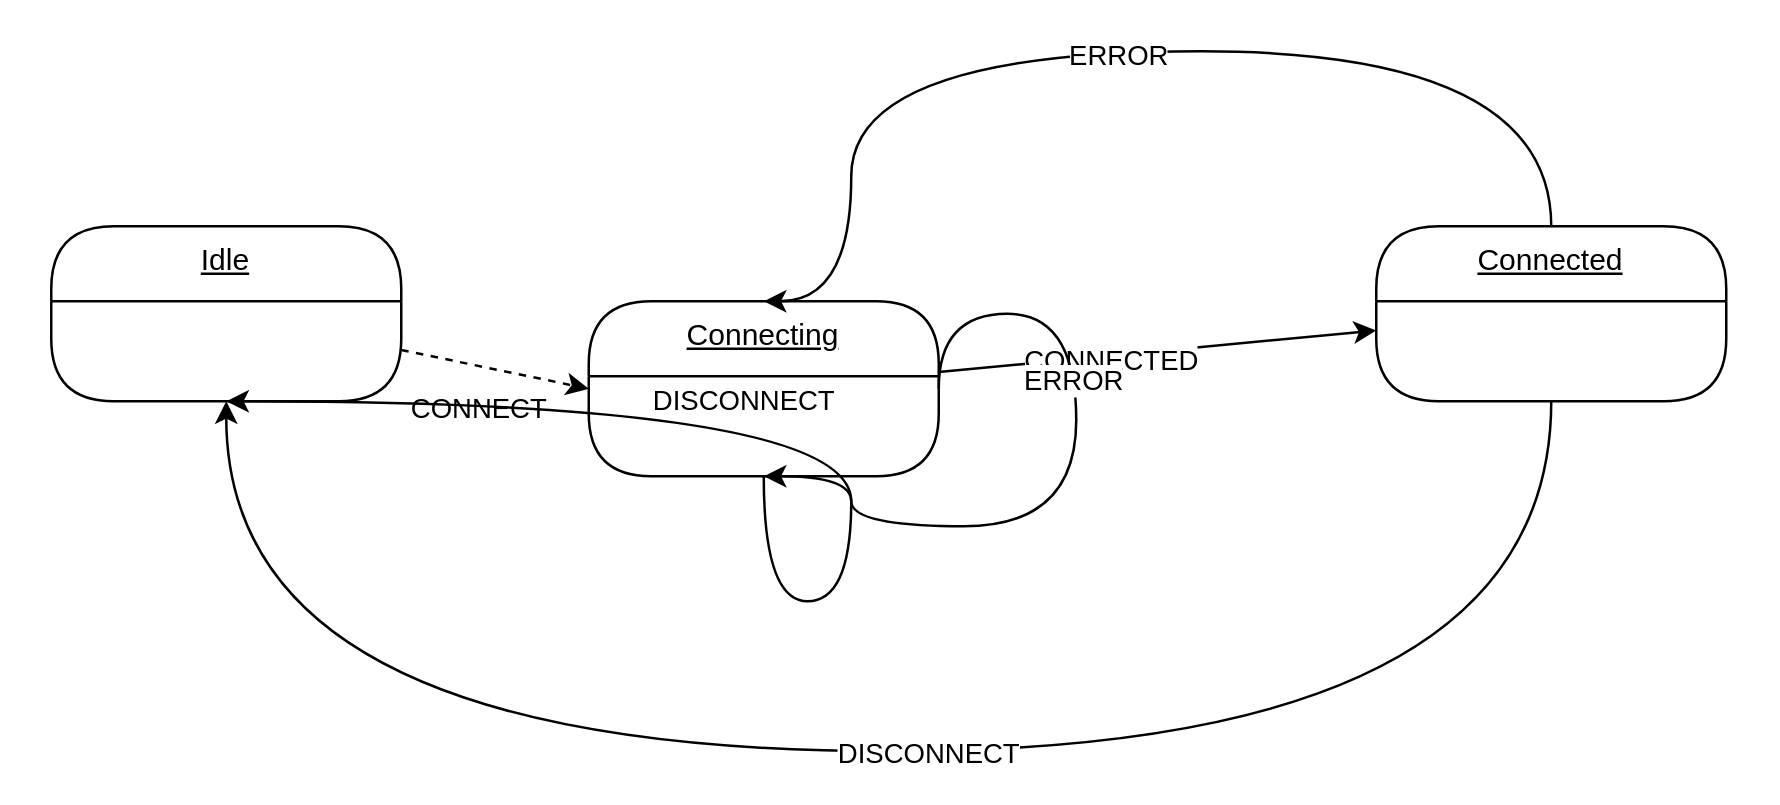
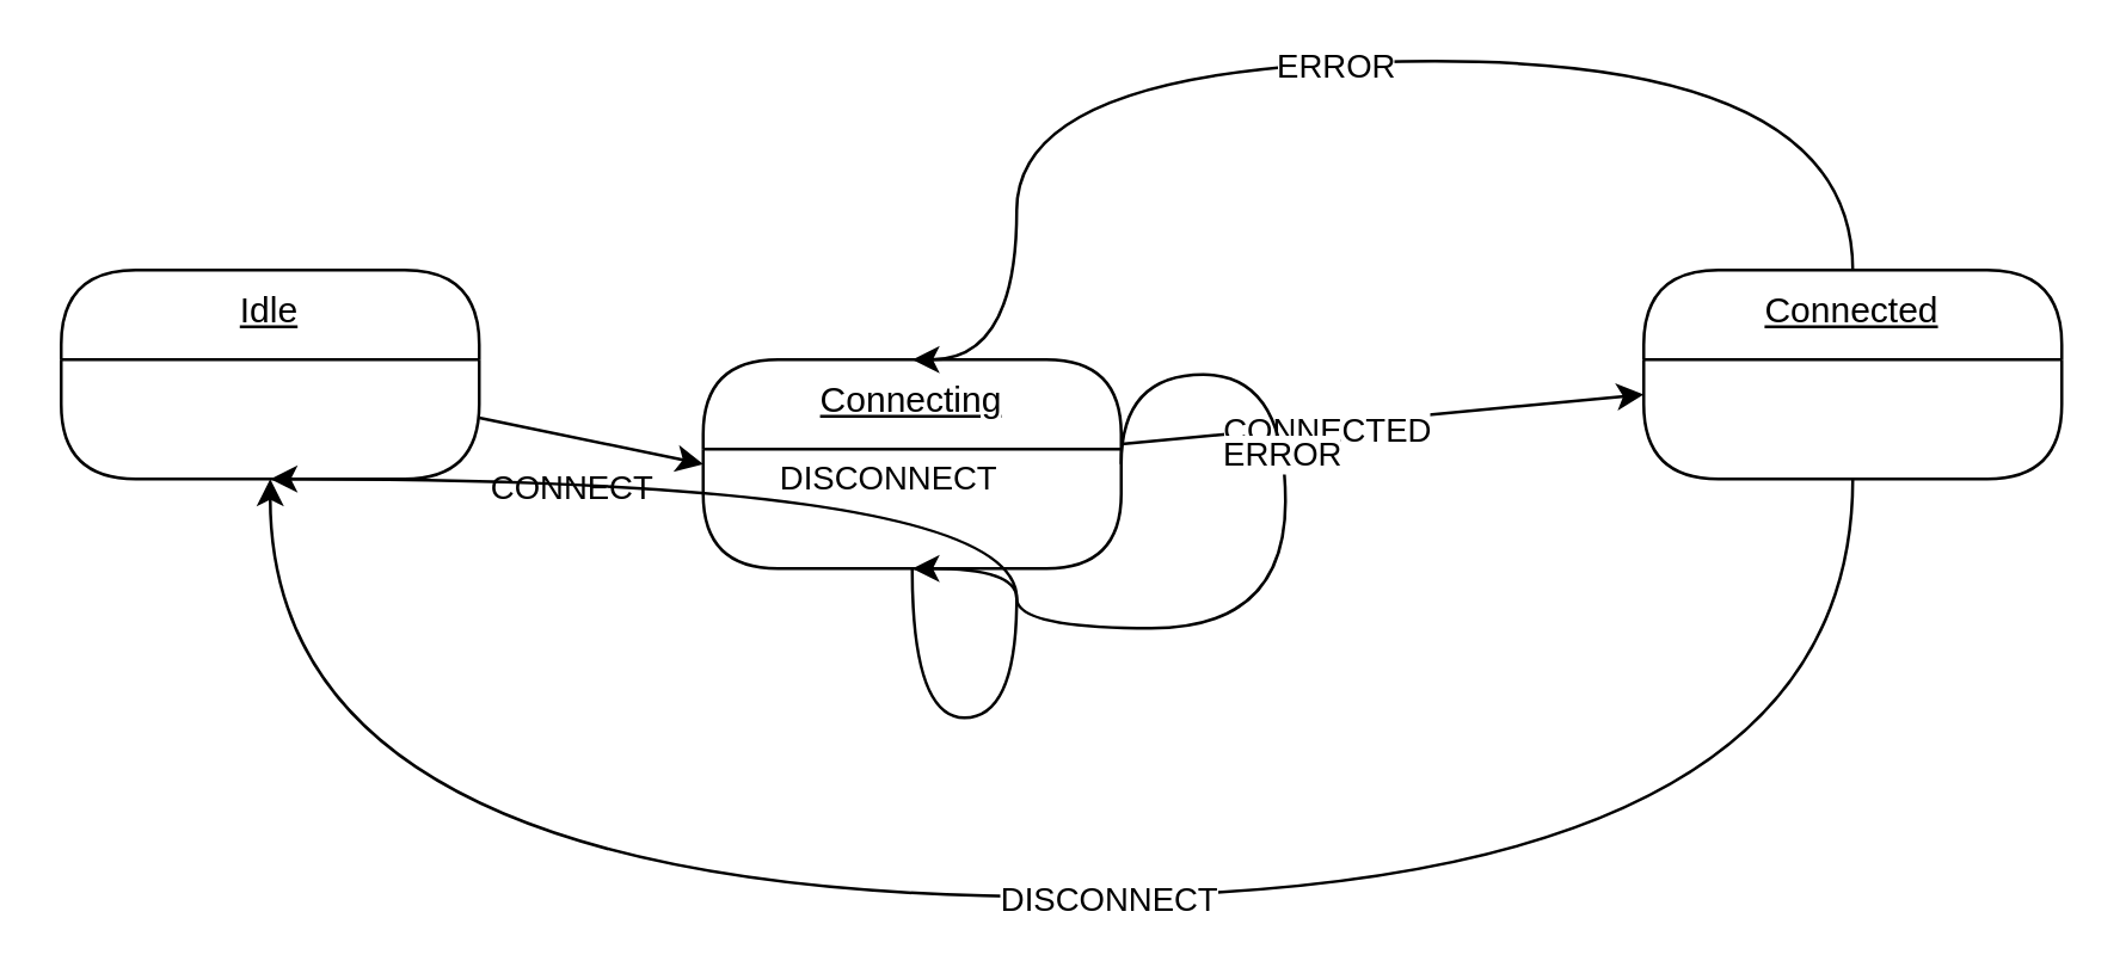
  <mxCell id="0" />
  <mxCell id="1" parent="0" />
- <mxCell id="2" style="edgeStyle=none;rounded=0;orthogonalLoop=1;jettySize=auto;html=1;entryX=0;entryY=0.5;entryDx=0;entryDy=0;dashed=1;" parent="1" source="4" target="10" edge="1"><mxGeometry relative="1" as="geometry" /></mxCell>
+ <mxCell id="2" style="edgeStyle=none;rounded=0;orthogonalLoop=1;jettySize=auto;html=1;entryX=0;entryY=0.5;entryDx=0;entryDy=0;" parent="1" source="4" target="10" edge="1"><mxGeometry relative="1" as="geometry" /></mxCell>
  <mxCell id="3" value="CONNECT" style="edgeLabel;html=1;align=center;verticalAlign=middle;resizable=0;points=[];" parent="2" vertex="1" connectable="0"><mxGeometry x="0.094" y="-2" relative="1" as="geometry"><mxPoint x="-10" y="13" as="offset" /></mxGeometry></mxCell>
  <mxCell id="4" value="Idle" style="swimlane;fontStyle=4;align=center;verticalAlign=top;childLayout=stackLayout;horizontal=1;startSize=30;horizontalStack=0;resizeParent=1;resizeParentMax=0;resizeLast=0;collapsible=0;marginBottom=0;html=1;rounded=1;absoluteArcSize=1;arcSize=50;whiteSpace=wrap;" parent="1" vertex="1"><mxGeometry x="20" y="90" width="140" height="70" as="geometry" /></mxCell>
  <mxCell id="5" value="" style="edgeStyle=none;rounded=0;orthogonalLoop=1;jettySize=auto;html=1;" parent="1" source="10" target="15" edge="1"><mxGeometry relative="1" as="geometry" /></mxCell>
  <mxCell id="6" value="CONNECTED" style="edgeLabel;html=1;align=center;verticalAlign=middle;resizable=0;points=[];" parent="5" vertex="1" connectable="0"><mxGeometry x="-0.392" relative="1" as="geometry"><mxPoint x="16" as="offset" /></mxGeometry></mxCell>
  <mxCell id="7" style="edgeStyle=orthogonalEdgeStyle;rounded=0;orthogonalLoop=1;jettySize=auto;html=1;curved=1;entryX=0.5;entryY=1;entryDx=0;entryDy=0;exitX=1;exitY=0.5;exitDx=0;exitDy=0;" parent="1" source="10" target="10" edge="1"><mxGeometry relative="1" as="geometry"><mxPoint x="440" y="190" as="targetPoint" /><Array as="points"><mxPoint x="430" y="125" /><mxPoint x="430" y="210" /><mxPoint x="340" y="210" /></Array></mxGeometry></mxCell>
  <mxCell id="8" value="ERROR" style="edgeLabel;html=1;align=center;verticalAlign=middle;resizable=0;points=[];" parent="7" vertex="1" connectable="0"><mxGeometry x="-0.298" y="-2" relative="1" as="geometry"><mxPoint as="offset" /></mxGeometry></mxCell>
  <mxCell id="9" value="DISCONNECT" style="edgeStyle=orthogonalEdgeStyle;curved=1;rounded=0;orthogonalLoop=1;jettySize=auto;html=1;exitX=0.5;exitY=1;exitDx=0;exitDy=0;" parent="1" source="10" edge="1"><mxGeometry relative="1" as="geometry"><mxPoint x="90" y="160" as="targetPoint" /><Array as="points"><mxPoint x="340" y="240" /></Array></mxGeometry></mxCell>
  <mxCell id="10" value="Connecting" style="swimlane;fontStyle=4;align=center;verticalAlign=top;childLayout=stackLayout;horizontal=1;startSize=30;horizontalStack=0;resizeParent=1;resizeParentMax=0;resizeLast=0;collapsible=0;marginBottom=0;html=1;rounded=1;absoluteArcSize=1;arcSize=50;whiteSpace=wrap;" parent="1" vertex="1"><mxGeometry x="235" y="120" width="140" height="70" as="geometry" /></mxCell>
  <mxCell id="11" style="edgeStyle=orthogonalEdgeStyle;rounded=0;orthogonalLoop=1;jettySize=auto;html=1;exitX=0.5;exitY=0;exitDx=0;exitDy=0;entryX=0.5;entryY=0;entryDx=0;entryDy=0;curved=1;" parent="1" source="15" target="10" edge="1"><mxGeometry relative="1" as="geometry"><Array as="points"><mxPoint x="620" y="20" /><mxPoint x="340" y="20" /></Array></mxGeometry></mxCell>
  <mxCell id="12" value="ERROR" style="edgeLabel;html=1;align=center;verticalAlign=middle;resizable=0;points=[];" parent="11" vertex="1" connectable="0"><mxGeometry x="0.007" y="1" relative="1" as="geometry"><mxPoint as="offset" /></mxGeometry></mxCell>
  <mxCell id="13" style="edgeStyle=orthogonalEdgeStyle;rounded=0;orthogonalLoop=1;jettySize=auto;html=1;exitX=0.5;exitY=1;exitDx=0;exitDy=0;entryX=0.5;entryY=1;entryDx=0;entryDy=0;curved=1;" parent="1" source="15" target="4" edge="1"><mxGeometry relative="1" as="geometry"><Array as="points"><mxPoint x="620" y="300" /><mxPoint x="90" y="300" /></Array></mxGeometry></mxCell>
  <mxCell id="14" value="DISCONNECT" style="edgeLabel;html=1;align=center;verticalAlign=middle;resizable=0;points=[];" parent="13" vertex="1" connectable="0"><mxGeometry x="-0.062" y="-4" relative="1" as="geometry"><mxPoint x="-10" y="4" as="offset" /></mxGeometry></mxCell>
  <mxCell id="15" value="Connected" style="swimlane;fontStyle=4;align=center;verticalAlign=top;childLayout=stackLayout;horizontal=1;startSize=30;horizontalStack=0;resizeParent=1;resizeParentMax=0;resizeLast=0;collapsible=0;marginBottom=0;html=1;rounded=1;absoluteArcSize=1;arcSize=50;whiteSpace=wrap;" parent="1" vertex="1"><mxGeometry x="550" y="90" width="140" height="70" as="geometry" /></mxCell>
